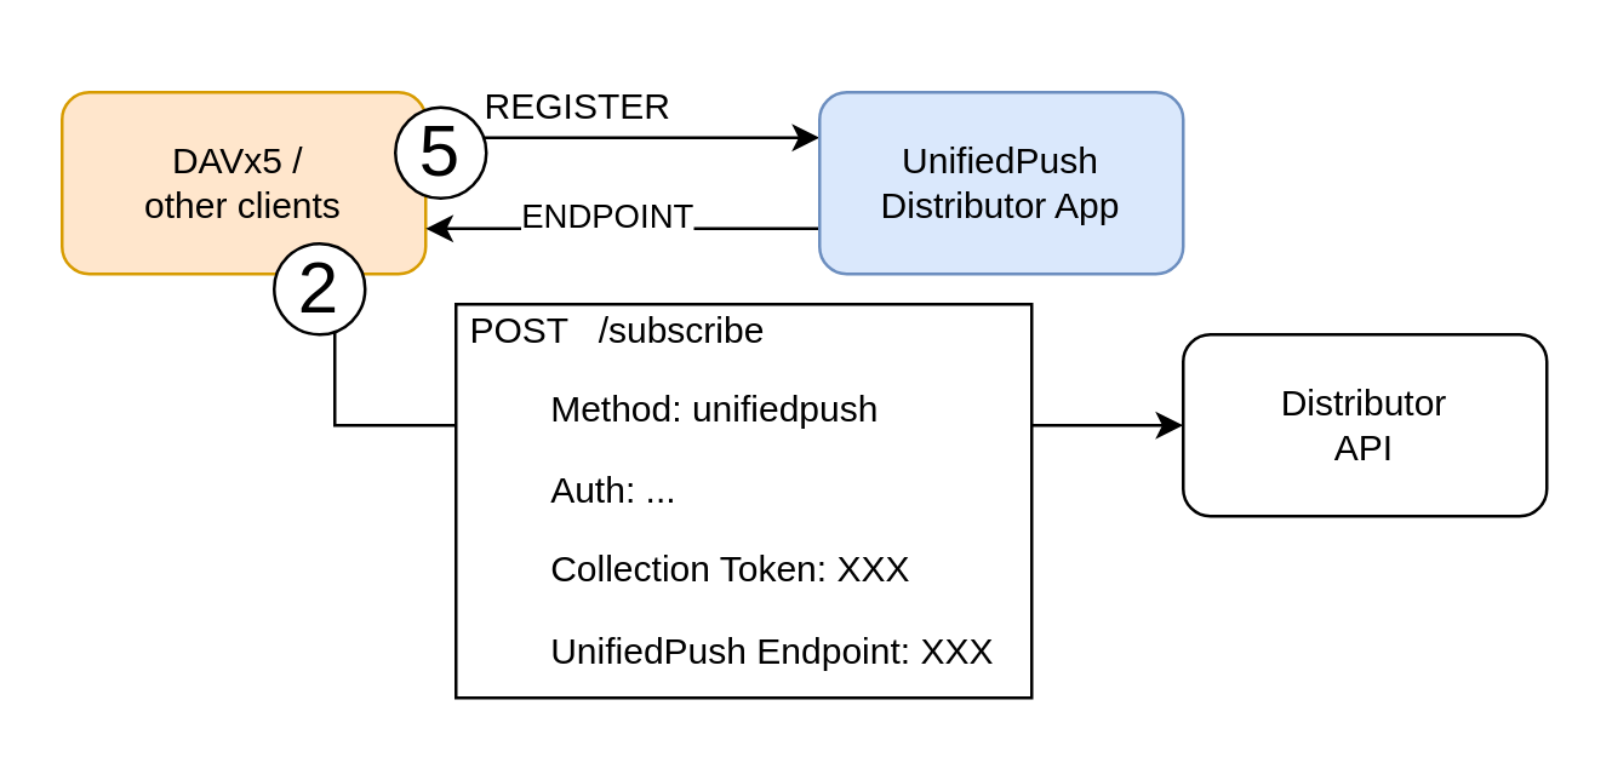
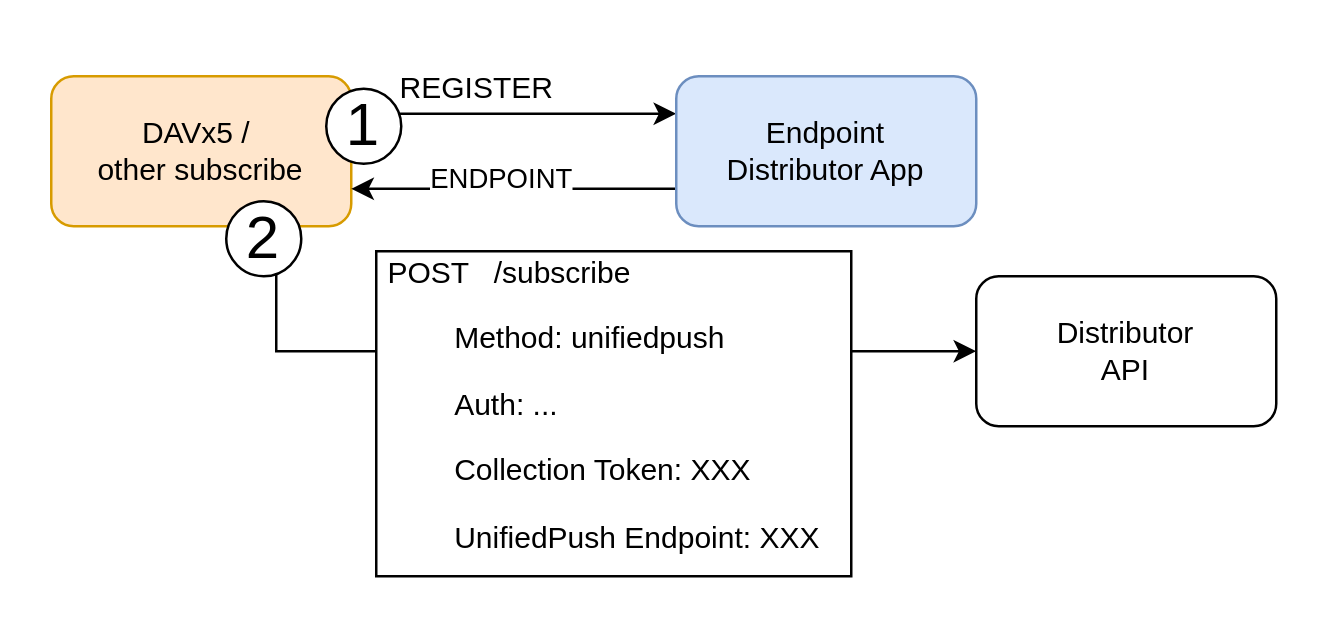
  <mxCell id="0" />
  <mxCell id="1" parent="0" />
  <mxCell id="2" style="edgeStyle=orthogonalEdgeStyle;rounded=0;orthogonalLoop=1;jettySize=auto;html=1;exitX=1;exitY=0.25;exitDx=0;exitDy=0;entryX=0;entryY=0.25;entryDx=0;entryDy=0;" edge="1" parent="1" source="4" target="7"><mxGeometry relative="1" as="geometry" /></mxCell>
  <mxCell id="3" style="edgeStyle=orthogonalEdgeStyle;rounded=0;orthogonalLoop=1;jettySize=auto;html=1;exitX=0.75;exitY=1;exitDx=0;exitDy=0;entryX=0;entryY=0.5;entryDx=0;entryDy=0;" edge="1" parent="1" source="4" target="8"><mxGeometry relative="1" as="geometry"><Array as="points"><mxPoint x="110" y="140" /></Array></mxGeometry></mxCell>
- <mxCell id="4" value="&lt;div&gt;DAVx5 /&amp;nbsp;&lt;/div&gt;&lt;div&gt;other clients&lt;/div&gt;" style="rounded=1;whiteSpace=wrap;html=1;fillColor=#ffe6cc;strokeColor=#d79b00;" vertex="1" parent="1"><mxGeometry x="20" y="30" width="120" height="60" as="geometry" /></mxCell>
+ <mxCell id="4" value="&lt;div&gt;DAVx5 /&amp;nbsp;&lt;/div&gt;&lt;div&gt;other subscribe&lt;/div&gt;" style="rounded=1;whiteSpace=wrap;html=1;fillColor=#ffe6cc;strokeColor=#d79b00;" vertex="1" parent="1"><mxGeometry x="20" y="30" width="120" height="60" as="geometry" /></mxCell>
  <mxCell id="5" style="edgeStyle=orthogonalEdgeStyle;rounded=0;orthogonalLoop=1;jettySize=auto;html=1;exitX=0;exitY=0.75;exitDx=0;exitDy=0;entryX=1;entryY=0.75;entryDx=0;entryDy=0;" edge="1" parent="1" source="7" target="4"><mxGeometry relative="1" as="geometry" /></mxCell>
  <mxCell id="6" value="ENDPOINT" style="edgeLabel;html=1;align=center;verticalAlign=middle;resizable=0;points=[];" vertex="1" connectable="0" parent="5"><mxGeometry x="0.408" y="-2" relative="1" as="geometry"><mxPoint x="21" y="-3" as="offset" /></mxGeometry></mxCell>
- <mxCell id="7" value="UnifiedPush&lt;br&gt;Distributor App" style="rounded=1;whiteSpace=wrap;html=1;fillColor=#dae8fc;strokeColor=#6c8ebf;" vertex="1" parent="1"><mxGeometry x="270" y="30" width="120" height="60" as="geometry" /></mxCell>
+ <mxCell id="7" value="Endpoint&lt;br&gt;Distributor App" style="rounded=1;whiteSpace=wrap;html=1;fillColor=#dae8fc;strokeColor=#6c8ebf;" vertex="1" parent="1"><mxGeometry x="270" y="30" width="120" height="60" as="geometry" /></mxCell>
  <mxCell id="8" value="&lt;div&gt;Distributor&lt;/div&gt;&lt;div&gt;API&lt;br&gt;&lt;/div&gt;" style="rounded=1;whiteSpace=wrap;html=1;" vertex="1" parent="1"><mxGeometry x="390" y="110" width="120" height="60" as="geometry" /></mxCell>
  <mxCell id="9" value="REGISTER" style="text;html=1;align=center;verticalAlign=middle;resizable=0;points=[];autosize=1;strokeColor=none;fillColor=none;" vertex="1" parent="1"><mxGeometry x="150" y="20" width="80" height="30" as="geometry" /></mxCell>
  <mxCell id="10" value="&lt;p&gt;POST &amp;nbsp; /subscribe&amp;nbsp;&lt;/p&gt;&lt;p&gt;&lt;span style=&quot;white-space: pre;&quot;&gt;&#09;&lt;/span&gt;Method: unifiedpush&lt;br&gt;&lt;/p&gt;&lt;p&gt;&lt;span style=&quot;white-space: pre;&quot;&gt;&#09;&lt;/span&gt;Auth: ...&lt;/p&gt;&lt;p&gt;&lt;span style=&quot;white-space: pre;&quot;&gt;&#09;Collection Token&lt;/span&gt;: XXX&lt;/p&gt;&lt;p&gt;&lt;span style=&quot;white-space: pre;&quot;&gt;&#09;UnifiedPush&lt;/span&gt; Endpoint: XXX&lt;br&gt;&lt;/p&gt;" style="text;html=1;strokeColor=default;fillColor=default;spacing=5;spacingTop=-20;whiteSpace=wrap;overflow=hidden;rounded=0;" vertex="1" parent="1"><mxGeometry x="150" y="100" width="190" height="130" as="geometry" /></mxCell>
  <mxCell id="11" value="&lt;font style=&quot;font-size: 24px;&quot;&gt;2&lt;/font&gt;" style="ellipse;whiteSpace=wrap;html=1;aspect=fixed;" vertex="1" parent="1"><mxGeometry x="90" y="80" width="30" height="30" as="geometry" /></mxCell>
- <mxCell id="12" value="&lt;font style=&quot;font-size: 24px;&quot;&gt;5&lt;/font&gt;" style="ellipse;whiteSpace=wrap;html=1;aspect=fixed;" vertex="1" parent="1"><mxGeometry x="130" y="35" width="30" height="30" as="geometry" /></mxCell>
+ <mxCell id="12" value="&lt;font style=&quot;font-size: 24px;&quot;&gt;1&lt;/font&gt;" style="ellipse;whiteSpace=wrap;html=1;aspect=fixed;" vertex="1" parent="1"><mxGeometry x="130" y="35" width="30" height="30" as="geometry" /></mxCell>
